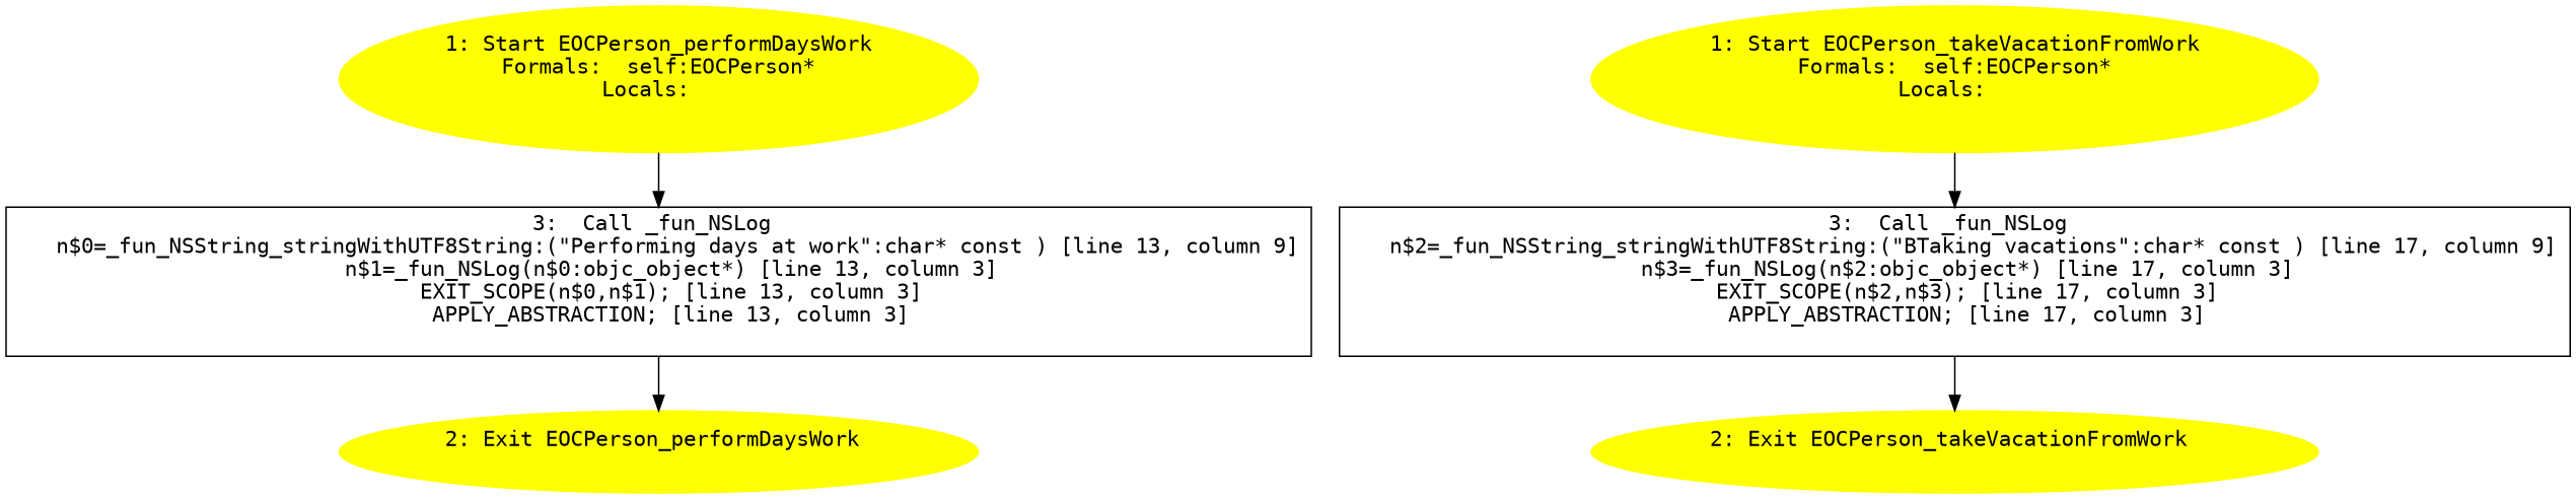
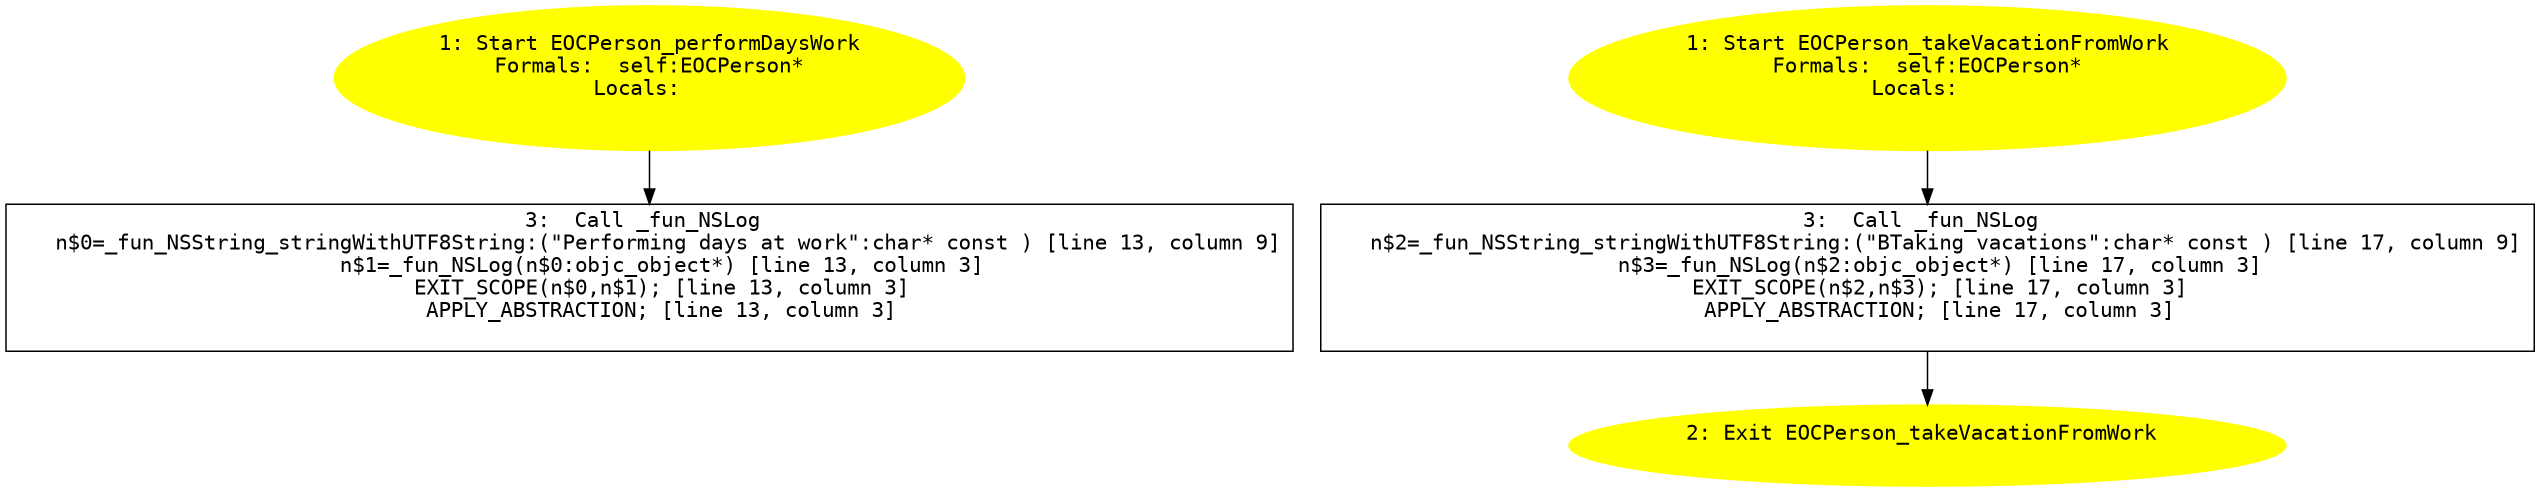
  digraph {
    fontname="DejaVu Sans Mono"
    node [color=yellow style=filled fontname="DejaVu Sans Mono"]
    edge [fontname="DejaVu Sans Mono"]
    n1 [label="1: Start EOCPerson_performDaysWork\nFormals:  self:EOCPerson*\nLocals:  \n  "]
    n2 [label="3:  Call _fun_NSLog \n   n$0=_fun_NSString_stringWithUTF8String:(\"Performing days at work\":char* const ) [line 13, column 9]\n  n$1=_fun_NSLog(n$0:objc_object*) [line 13, column 3]\n  EXIT_SCOPE(n$0,n$1); [line 13, column 3]\n  APPLY_ABSTRACTION; [line 13, column 3]\n " shape=box color="" style=""]
-   n3 [label="2: Exit EOCPerson_performDaysWork \n  "]
    n4 [label="1: Start EOCPerson_takeVacationFromWork\nFormals:  self:EOCPerson*\nLocals:  \n  "]
    n5 [label="3:  Call _fun_NSLog \n   n$2=_fun_NSString_stringWithUTF8String:(\"BTaking vacations\":char* const ) [line 17, column 9]\n  n$3=_fun_NSLog(n$2:objc_object*) [line 17, column 3]\n  EXIT_SCOPE(n$2,n$3); [line 17, column 3]\n  APPLY_ABSTRACTION; [line 17, column 3]\n " shape=box color="" style=""]
    n6 [label="2: Exit EOCPerson_takeVacationFromWork \n  "]
    n1 -> n2
-   n2 -> n3
    n4 -> n5
    n5 -> n6
  }
